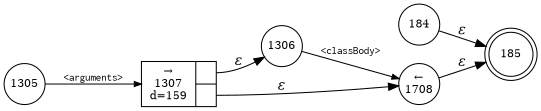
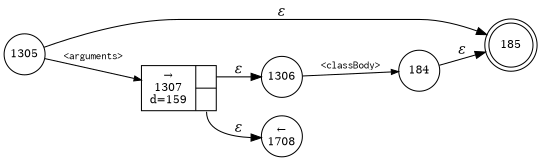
  digraph {
    rankdir=LR
    node [fixedsize=true fontsize=11 shape=circle peripheries=1]
    edge [fontname="Times-Italic"]
    n1 [label=185 shape=doublecircle width=.6 peripheries=""]
    n2 [label=184 width=.55]
    n3 [label=1305 width=.55]
    n4 [fixedsize=false label="{&rarr;\n1307\nd=159|{<p0>|<p1>}}" shape=record]
    n5 [label=1306 width=.55]
    n6 [label="&larr;\n1708" width=.55]
    n2 -> n1 [label="&epsilon;"]
    n3 -> n4 [arrowhead=normal arrowsize=.7 fontname=Courier fontsize=11 label="<arguments>"]
    n4 -> n5 [label="&epsilon;" tailport=p0]
    n4 -> n6 [label="&epsilon;" tailport=p1]
-   n5 -> n6 [arrowhead=normal arrowsize=.7 fontname=Courier fontsize=11 label="<classBody>"]
-   n6 -> n1 [label="&epsilon;"]
+   n5 -> n2 [arrowhead=normal arrowsize=.7 fontname=Courier fontsize=11 label="<classBody>"]
+   n3 -> n1 [label="&epsilon;"]
  }
